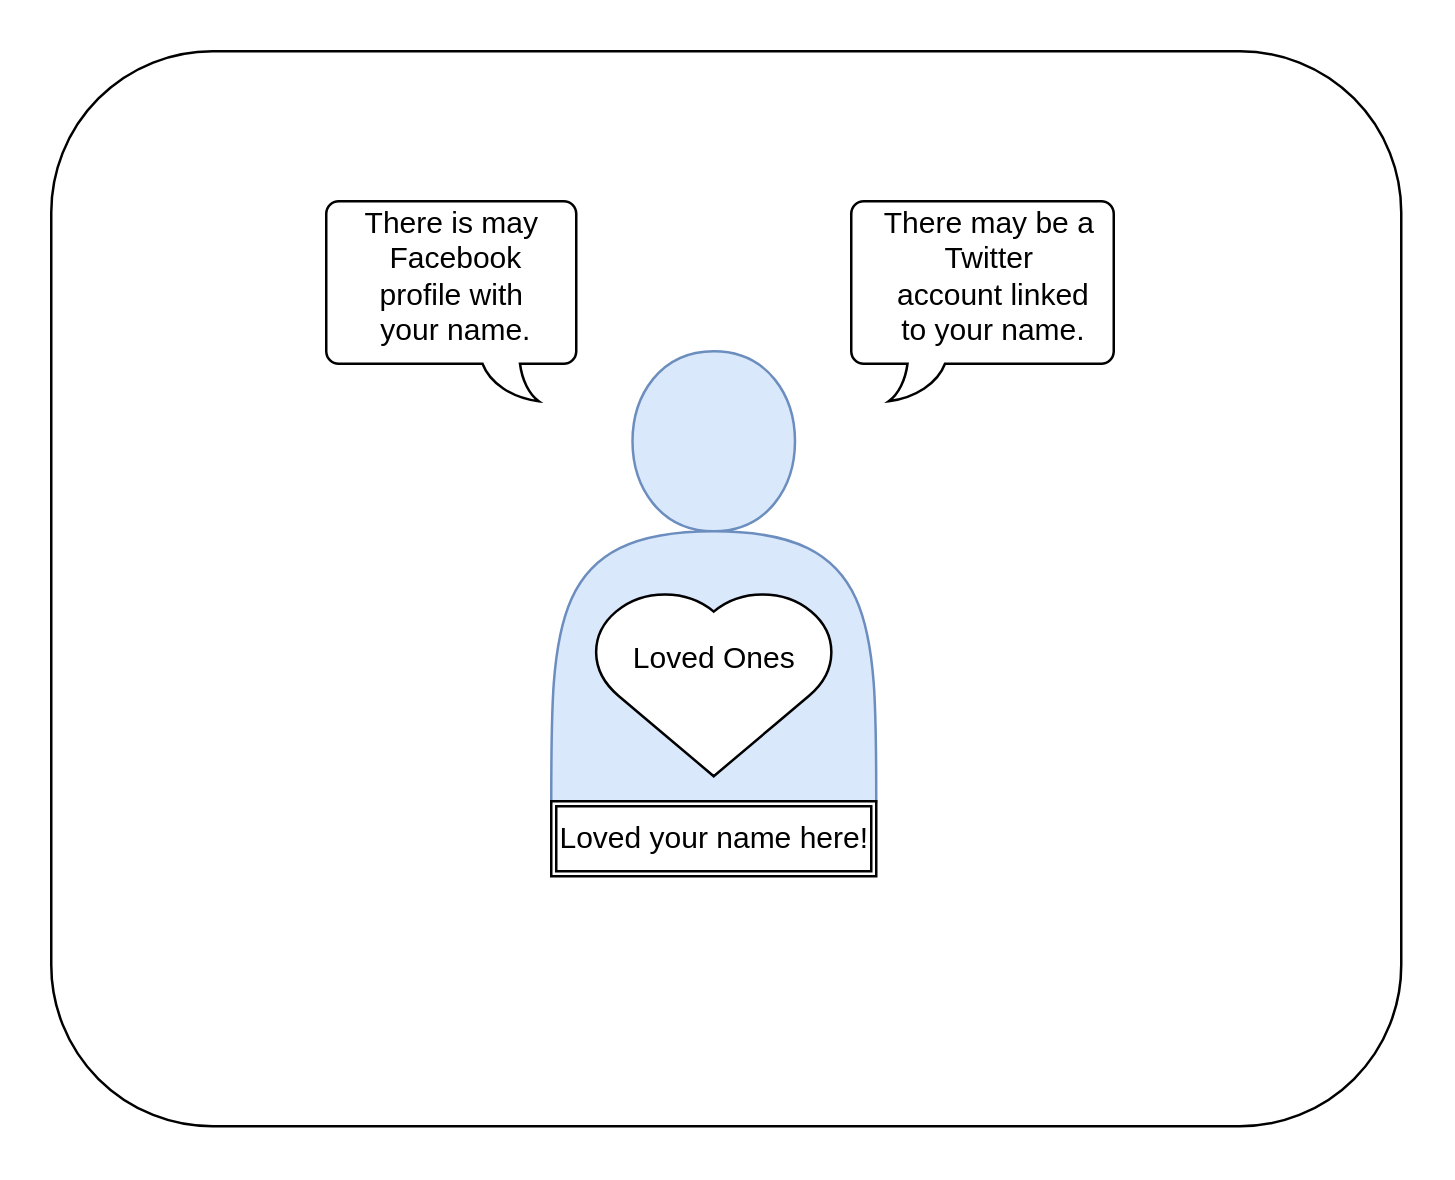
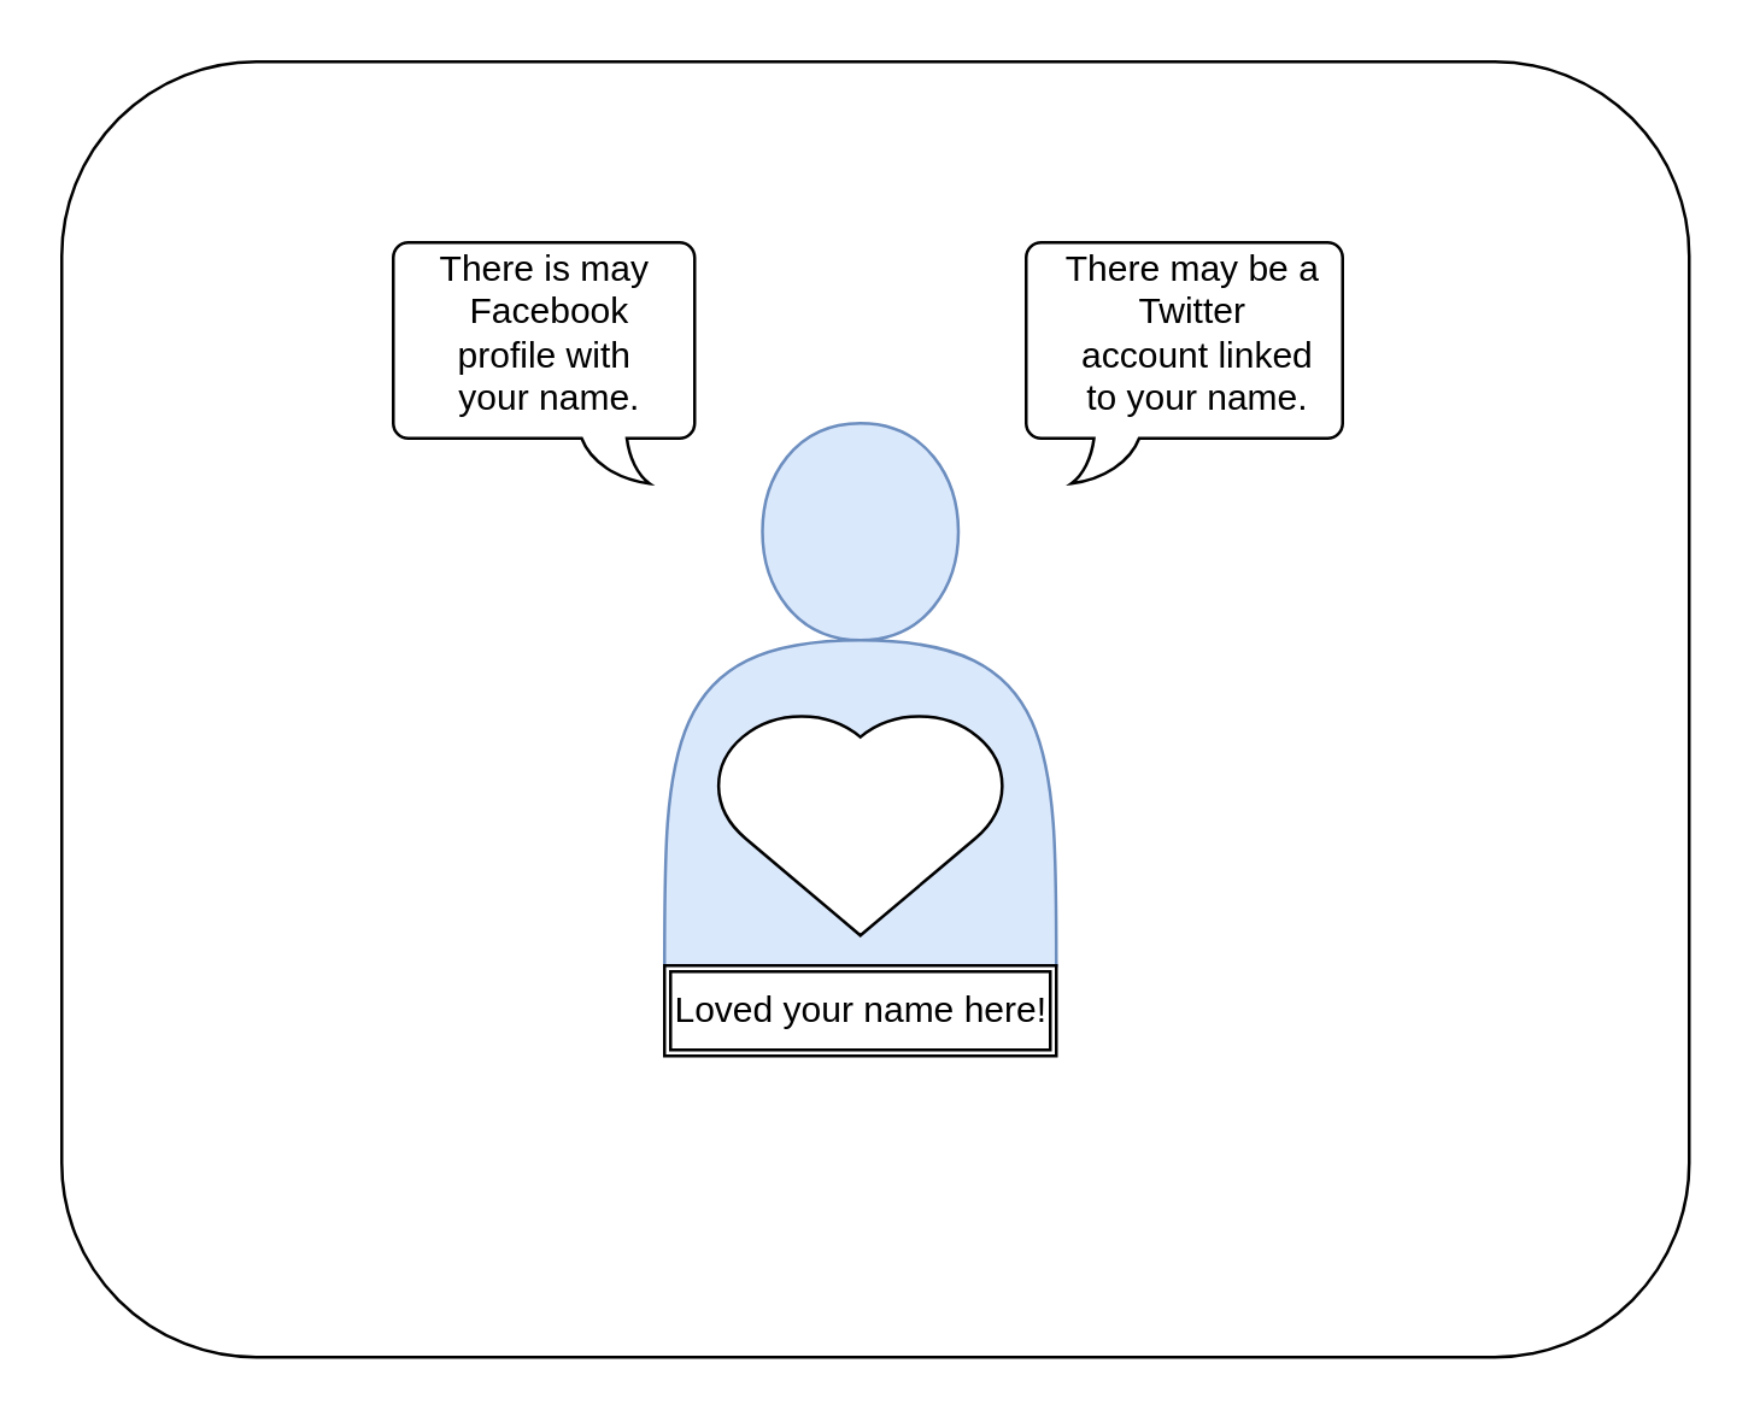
  <mxCell id="0" />
  <mxCell id="1" parent="0" />
  <mxCell id="2" value="" style="rounded=1;whiteSpace=wrap;html=1;" vertex="1" parent="1"><mxGeometry x="20" y="20" width="540" height="430" as="geometry" /></mxCell>
  <mxCell id="3" value="" style="shape=actor;whiteSpace=wrap;html=1;fillColor=#dae8fc;strokeColor=#6c8ebf;" vertex="1" parent="1"><mxGeometry x="220" y="140" width="130" height="180" as="geometry" /></mxCell>
  <mxCell id="4" value="" style="whiteSpace=wrap;html=1;shape=mxgraph.basic.roundRectCallout;dx=30;dy=15;size=5;boundedLbl=1;" vertex="1" parent="1"><mxGeometry x="340" y="80" width="105" height="80" as="geometry" /></mxCell>
  <mxCell id="5" value="" style="whiteSpace=wrap;html=1;shape=mxgraph.basic.roundRectCallout;dx=30;dy=15;size=5;boundedLbl=1;flipH=1;" vertex="1" parent="1"><mxGeometry x="130" y="80" width="100" height="80" as="geometry" /></mxCell>
  <mxCell id="6" value="" style="verticalLabelPosition=bottom;verticalAlign=top;html=1;shape=mxgraph.basic.heart" vertex="1" parent="1"><mxGeometry x="235" y="235" width="100" height="75" as="geometry" /></mxCell>
  <mxCell id="7" value="" style="shape=ext;double=1;rounded=0;whiteSpace=wrap;html=1;" vertex="1" parent="1"><mxGeometry x="220" y="320" width="130" height="30" as="geometry" /></mxCell>
  <mxCell id="8" value="Loved your name here!" style="text;html=1;resizable=0;autosize=1;align=center;verticalAlign=middle;points=[];fillColor=none;strokeColor=none;rounded=0;" vertex="1" parent="1"><mxGeometry x="220" y="325" width="130" height="20" as="geometry" /></mxCell>
- <mxCell id="9" value="Loved Ones" style="text;html=1;resizable=0;autosize=1;align=center;verticalAlign=middle;points=[];fillColor=none;strokeColor=none;rounded=0;" vertex="1" parent="1"><mxGeometry x="245" y="252.5" width="80" height="20" as="geometry" /></mxCell>
  <mxCell id="10" value="There is may&lt;br&gt;&amp;nbsp;Facebook &lt;br&gt;profile with&lt;br&gt;&amp;nbsp;your name." style="text;html=1;resizable=0;autosize=1;align=center;verticalAlign=middle;points=[];fillColor=none;strokeColor=none;rounded=0;" vertex="1" parent="1"><mxGeometry x="140" y="80" width="80" height="60" as="geometry" /></mxCell>
  <mxCell id="11" value="There may be a &lt;br&gt;Twitter&lt;br&gt;&amp;nbsp;account linked&lt;br&gt;&amp;nbsp;to your name." style="text;html=1;resizable=0;autosize=1;align=center;verticalAlign=middle;points=[];fillColor=none;strokeColor=none;rounded=0;" vertex="1" parent="1"><mxGeometry x="345" y="80" width="100" height="60" as="geometry" /></mxCell>
